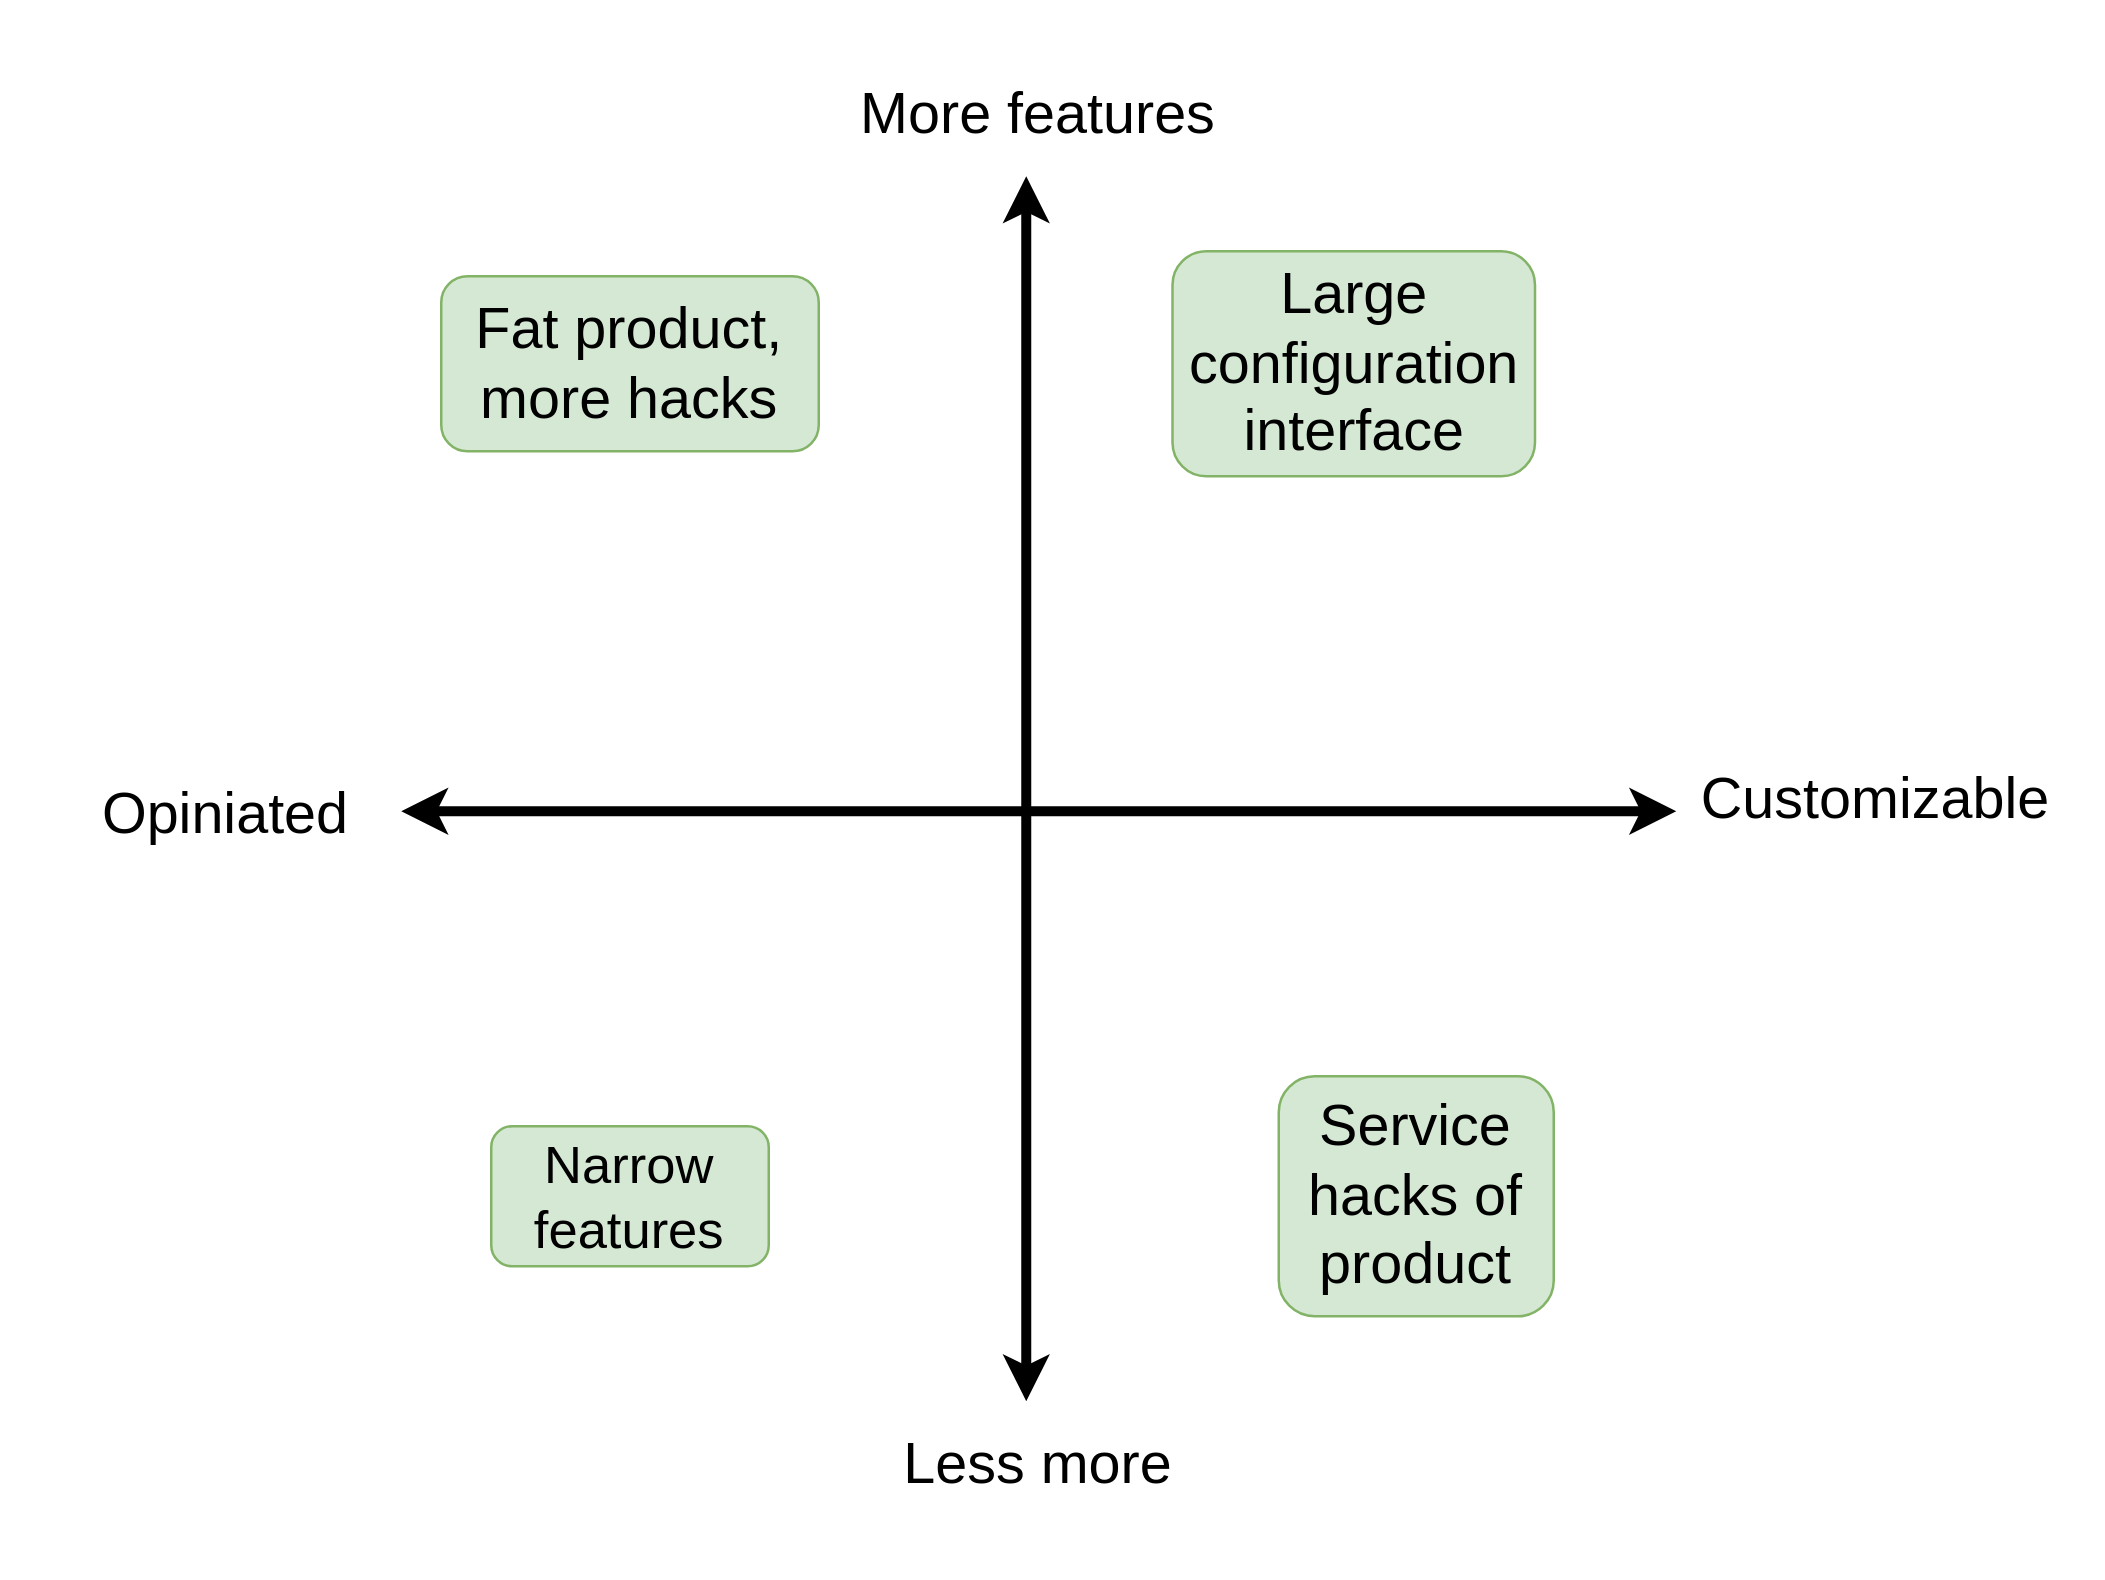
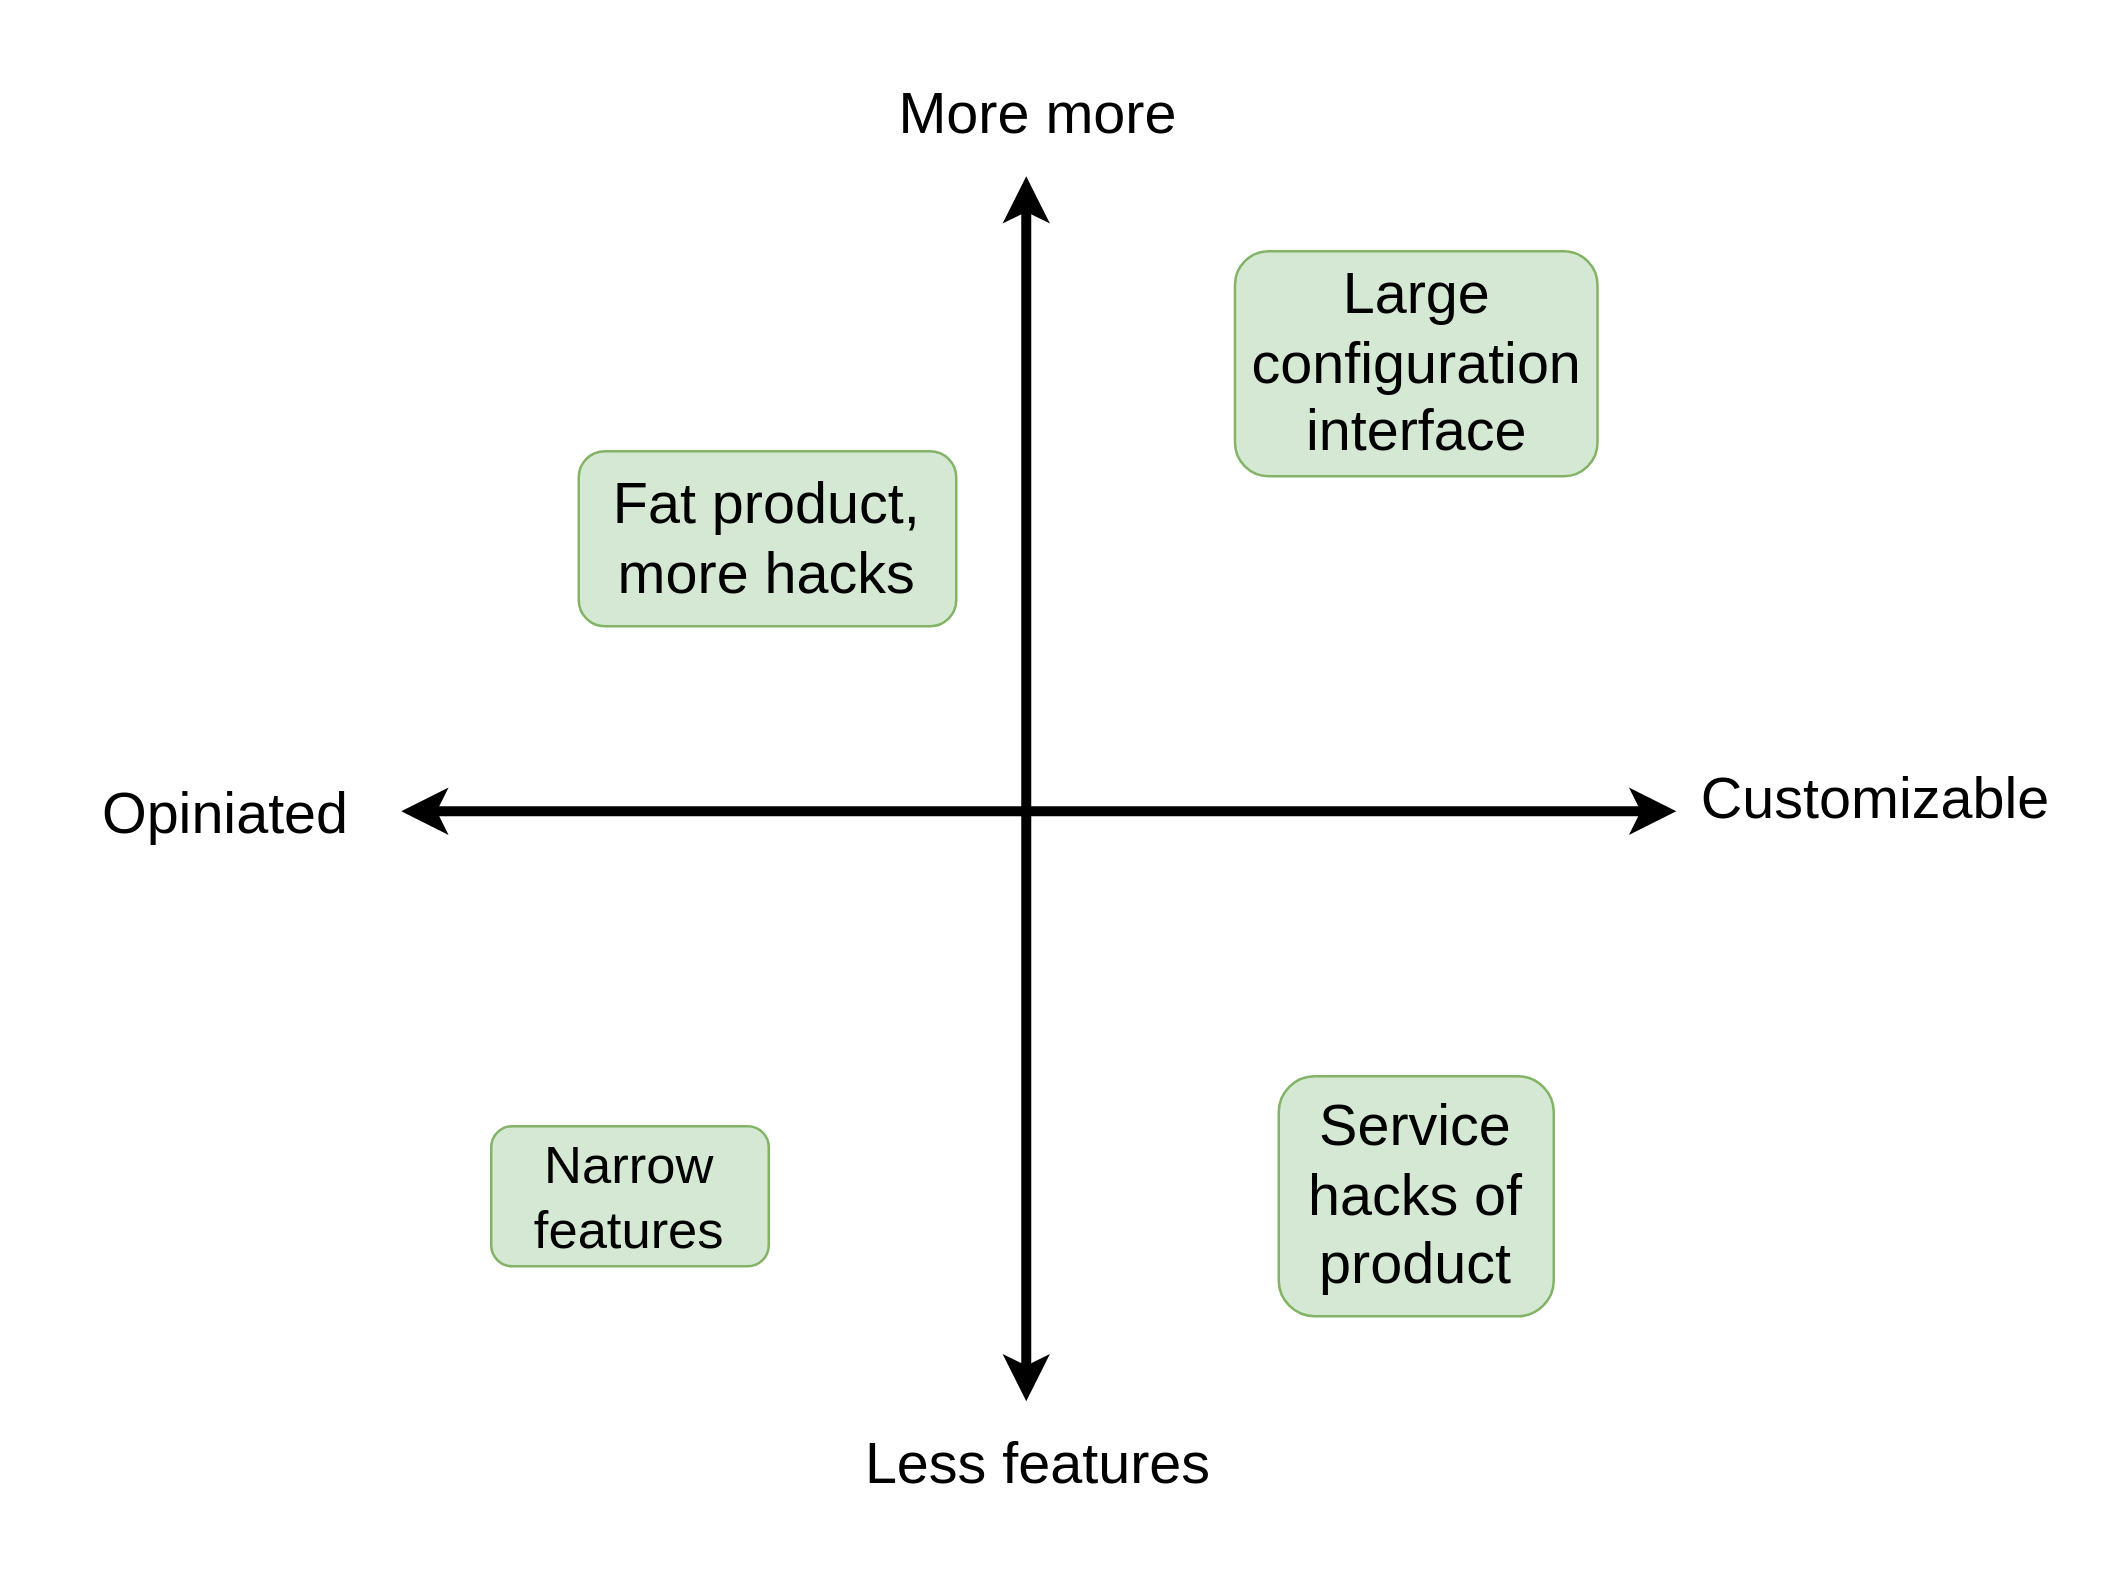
  <mxCell id="0" />
  <mxCell id="1" parent="0" />
  <mxCell id="2" value="" style="endArrow=classic;startArrow=classic;html=1;rounded=0;strokeWidth=4;" parent="1" edge="1"><mxGeometry width="50" height="50" relative="1" as="geometry"><mxPoint x="410" y="560" as="sourcePoint" /><mxPoint x="410" y="70" as="targetPoint" /></mxGeometry></mxCell>
  <mxCell id="3" value="" style="endArrow=classic;startArrow=classic;html=1;rounded=0;strokeWidth=4;" parent="1" edge="1"><mxGeometry width="50" height="50" relative="1" as="geometry"><mxPoint x="160" y="324" as="sourcePoint" /><mxPoint x="670" y="324" as="targetPoint" /></mxGeometry></mxCell>
- <mxCell id="4" value="&lt;font style=&quot;font-size: 23px&quot;&gt;Less more&lt;/font&gt;" style="text;html=1;strokeColor=none;fillColor=none;align=center;verticalAlign=middle;whiteSpace=wrap;rounded=0;" parent="1" vertex="1"><mxGeometry x="340" y="560" width="150" height="50" as="geometry" /></mxCell>
+ <mxCell id="4" value="&lt;font style=&quot;font-size: 23px&quot;&gt;Less features&lt;/font&gt;" style="text;html=1;strokeColor=none;fillColor=none;align=center;verticalAlign=middle;whiteSpace=wrap;rounded=0;" parent="1" vertex="1"><mxGeometry x="340" y="560" width="150" height="50" as="geometry" /></mxCell>
  <mxCell id="5" value="&lt;font style=&quot;font-size: 23px&quot;&gt;Customizable&lt;/font&gt;" style="text;html=1;strokeColor=none;fillColor=none;align=center;verticalAlign=middle;whiteSpace=wrap;rounded=0;" parent="1" vertex="1"><mxGeometry x="680" y="294" width="140" height="50" as="geometry" /></mxCell>
  <mxCell id="6" value="&lt;font style=&quot;font-size: 23px&quot;&gt;Opiniated&lt;br&gt;&lt;/font&gt;" style="text;html=1;strokeColor=none;fillColor=none;align=center;verticalAlign=middle;whiteSpace=wrap;rounded=0;" parent="1" vertex="1"><mxGeometry x="20" y="300" width="140" height="50" as="geometry" /></mxCell>
- <mxCell id="7" value="&lt;font style=&quot;font-size: 23px&quot;&gt;More features&lt;/font&gt;" style="text;html=1;strokeColor=none;fillColor=none;align=center;verticalAlign=middle;whiteSpace=wrap;rounded=0;" parent="1" vertex="1"><mxGeometry x="340" y="20" width="150" height="50" as="geometry" /></mxCell>
- <mxCell id="8" value="&lt;font style=&quot;font-size: 23px;&quot;&gt;&lt;span style=&quot;&quot;&gt;Fat product,&lt;br&gt;&lt;/span&gt;more hacks&lt;br&gt;&lt;/font&gt;" style="text;html=1;strokeColor=#82b366;fillColor=#d5e8d4;align=center;verticalAlign=middle;whiteSpace=wrap;rounded=1;labelBorderColor=none;labelBackgroundColor=none;perimeterSpacing=0;glass=0;" parent="1" vertex="1"><mxGeometry x="176" y="110" width="151" height="70" as="geometry" /></mxCell>
- <mxCell id="9" value="&lt;font style=&quot;&quot;&gt;&lt;font style=&quot;font-size: 23px;&quot;&gt;Large&lt;br&gt;configuration&lt;br&gt;interface&lt;/font&gt;&lt;br&gt;&lt;/font&gt;" style="text;html=1;strokeColor=#82b366;fillColor=#d5e8d4;align=center;verticalAlign=middle;whiteSpace=wrap;rounded=1;" parent="1" vertex="1"><mxGeometry x="468.5" y="100" width="145" height="90" as="geometry" /></mxCell>
+ <mxCell id="7" value="&lt;font style=&quot;font-size: 23px&quot;&gt;More more&lt;/font&gt;" style="text;html=1;strokeColor=none;fillColor=none;align=center;verticalAlign=middle;whiteSpace=wrap;rounded=0;" parent="1" vertex="1"><mxGeometry x="340" y="20" width="150" height="50" as="geometry" /></mxCell>
+ <mxCell id="8" value="&lt;font style=&quot;font-size: 23px;&quot;&gt;&lt;span style=&quot;&quot;&gt;Fat product,&lt;br&gt;&lt;/span&gt;more hacks&lt;br&gt;&lt;/font&gt;" style="text;html=1;strokeColor=#82b366;fillColor=#d5e8d4;align=center;verticalAlign=middle;whiteSpace=wrap;rounded=1;labelBorderColor=none;labelBackgroundColor=none;perimeterSpacing=0;glass=0;" parent="1" vertex="1"><mxGeometry x="231" y="180" width="151" height="70" as="geometry" /></mxCell>
+ <mxCell id="9" value="&lt;font style=&quot;&quot;&gt;&lt;font style=&quot;font-size: 23px;&quot;&gt;Large&lt;br&gt;configuration&lt;br&gt;interface&lt;/font&gt;&lt;br&gt;&lt;/font&gt;" style="text;html=1;strokeColor=#82b366;fillColor=#d5e8d4;align=center;verticalAlign=middle;whiteSpace=wrap;rounded=1;" parent="1" vertex="1"><mxGeometry x="493.5" y="100" width="145" height="90" as="geometry" /></mxCell>
  <mxCell id="10" value="&lt;font style=&quot;font-size: 21px;&quot;&gt;Narrow&lt;br&gt;features&lt;/font&gt;" style="text;html=1;strokeColor=#82b366;fillColor=#d5e8d4;align=center;verticalAlign=middle;whiteSpace=wrap;rounded=1;" parent="1" vertex="1"><mxGeometry x="196" y="450" width="111" height="56" as="geometry" /></mxCell>
  <mxCell id="11" value="&lt;span style=&quot;font-size: 23px;&quot;&gt;Service hacks of product&lt;/span&gt;" style="text;html=1;strokeColor=#82b366;fillColor=#d5e8d4;align=center;verticalAlign=middle;whiteSpace=wrap;rounded=1;" parent="1" vertex="1"><mxGeometry x="511" y="430" width="110" height="96" as="geometry" /></mxCell>
